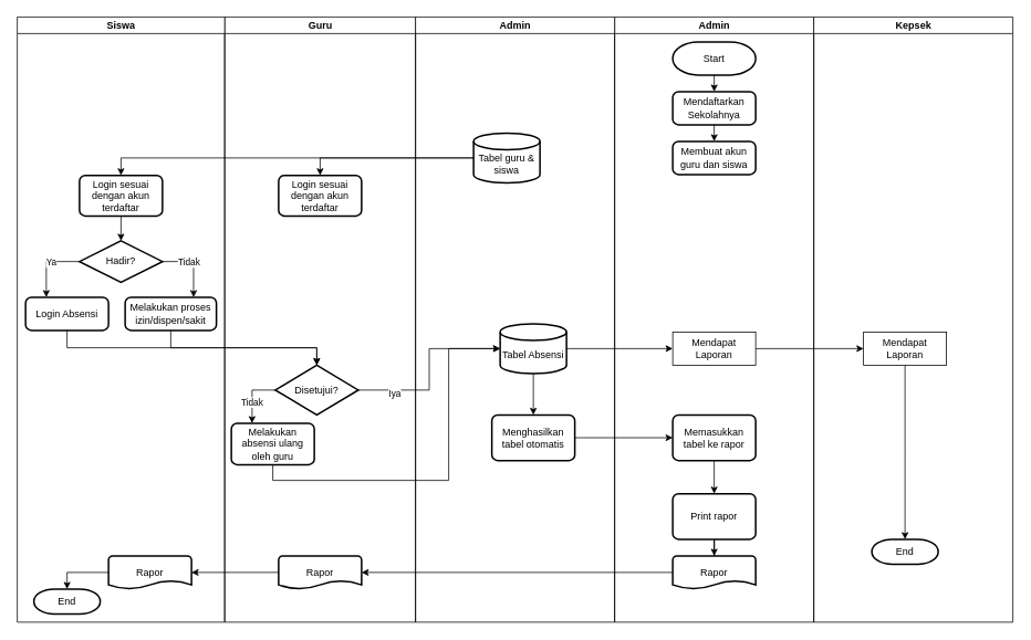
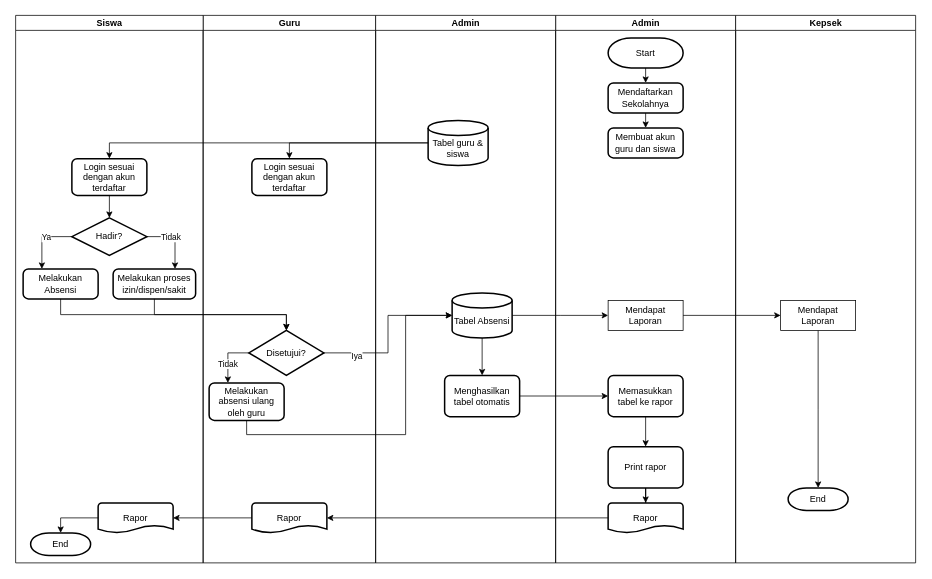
  <mxCell id="0" />
  <mxCell id="1" parent="0" />
  <mxCell id="2" value="Admin" style="swimlane;html=1;startSize=20;" parent="1" vertex="1"><mxGeometry x="740" y="20" width="240" height="730" as="geometry"><mxRectangle x="1890" y="30" width="80" height="30" as="alternateBounds" /></mxGeometry></mxCell>
  <mxCell id="3" style="edgeStyle=orthogonalEdgeStyle;rounded=0;orthogonalLoop=1;jettySize=auto;html=1;exitX=0.5;exitY=1;exitDx=0;exitDy=0;exitPerimeter=0;entryX=0.5;entryY=0;entryDx=0;entryDy=0;" parent="2" source="4" target="6" edge="1"><mxGeometry relative="1" as="geometry" /></mxCell>
  <mxCell id="4" value="Start" style="strokeWidth=2;html=1;shape=mxgraph.flowchart.terminator;whiteSpace=wrap;" parent="2" vertex="1"><mxGeometry x="70" y="30" width="100" height="40" as="geometry" /></mxCell>
  <mxCell id="5" style="edgeStyle=orthogonalEdgeStyle;rounded=0;orthogonalLoop=1;jettySize=auto;html=1;exitX=0.5;exitY=1;exitDx=0;exitDy=0;entryX=0.5;entryY=0;entryDx=0;entryDy=0;" parent="2" source="6" target="7" edge="1"><mxGeometry relative="1" as="geometry" /></mxCell>
  <mxCell id="6" value="Mendaftarkan Sekolahnya" style="rounded=1;whiteSpace=wrap;html=1;absoluteArcSize=1;arcSize=14;strokeWidth=2;" parent="2" vertex="1"><mxGeometry x="70" y="90" width="100" height="40" as="geometry" /></mxCell>
  <mxCell id="7" value="Membuat akun guru dan siswa" style="rounded=1;whiteSpace=wrap;html=1;absoluteArcSize=1;arcSize=14;strokeWidth=2;" parent="2" vertex="1"><mxGeometry x="70" y="150" width="100" height="40" as="geometry" /></mxCell>
  <mxCell id="8" style="edgeStyle=orthogonalEdgeStyle;rounded=0;orthogonalLoop=1;jettySize=auto;html=1;" edge="1" parent="2" source="9" target="12"><mxGeometry relative="1" as="geometry" /></mxCell>
  <mxCell id="9" value="Memasukkan tabel ke rapor" style="rounded=1;whiteSpace=wrap;html=1;absoluteArcSize=1;arcSize=14;strokeWidth=2;" parent="2" vertex="1"><mxGeometry x="70" y="480" width="100" height="55" as="geometry" /></mxCell>
  <mxCell id="10" value="Rapor" style="strokeWidth=2;html=1;shape=mxgraph.flowchart.document2;whiteSpace=wrap;size=0.25;" parent="2" vertex="1"><mxGeometry x="70" y="650" width="100" height="40" as="geometry" /></mxCell>
  <mxCell id="11" style="edgeStyle=orthogonalEdgeStyle;rounded=0;orthogonalLoop=1;jettySize=auto;html=1;" edge="1" parent="2" source="12" target="10"><mxGeometry relative="1" as="geometry" /></mxCell>
  <mxCell id="12" value="Print rapor" style="rounded=1;whiteSpace=wrap;html=1;absoluteArcSize=1;arcSize=14;strokeWidth=2;" vertex="1" parent="2"><mxGeometry x="70" y="575" width="100" height="55" as="geometry" /></mxCell>
  <mxCell id="13" value="Mendapat Laporan" style="rounded=0;whiteSpace=wrap;html=1;" vertex="1" parent="2"><mxGeometry x="70" y="380" width="100" height="40" as="geometry" /></mxCell>
  <mxCell id="14" value="Guru" style="swimlane;html=1;startSize=20;" parent="1" vertex="1"><mxGeometry x="270" y="20" width="230" height="730" as="geometry" /></mxCell>
  <mxCell id="15" value="Login sesuai dengan akun terdaftar" style="rounded=1;whiteSpace=wrap;html=1;absoluteArcSize=1;arcSize=14;strokeWidth=2;" parent="14" vertex="1"><mxGeometry x="65" y="191" width="100" height="49" as="geometry" /></mxCell>
  <mxCell id="16" style="edgeStyle=orthogonalEdgeStyle;rounded=0;orthogonalLoop=1;jettySize=auto;html=1;exitX=0;exitY=0.5;exitDx=0;exitDy=0;exitPerimeter=0;entryX=0.25;entryY=0;entryDx=0;entryDy=0;" parent="14" source="18" target="19" edge="1"><mxGeometry relative="1" as="geometry" /></mxCell>
  <mxCell id="17" value="Tidak" style="edgeLabel;html=1;align=center;verticalAlign=middle;resizable=0;points=[];" parent="16" vertex="1" connectable="0"><mxGeometry x="0.234" y="-1" relative="1" as="geometry"><mxPoint as="offset" /></mxGeometry></mxCell>
  <mxCell id="18" value="Disetujui?" style="strokeWidth=2;html=1;shape=mxgraph.flowchart.decision;whiteSpace=wrap;" parent="14" vertex="1"><mxGeometry x="61" y="420" width="100" height="60" as="geometry" /></mxCell>
  <mxCell id="19" value="Melakukan absensi ulang oleh guru" style="rounded=1;whiteSpace=wrap;html=1;absoluteArcSize=1;arcSize=14;strokeWidth=2;" parent="14" vertex="1"><mxGeometry x="8" y="490" width="100" height="50" as="geometry" /></mxCell>
  <mxCell id="20" value="Rapor" style="strokeWidth=2;html=1;shape=mxgraph.flowchart.document2;whiteSpace=wrap;size=0.25;" parent="14" vertex="1"><mxGeometry x="65" y="650" width="100" height="40" as="geometry" /></mxCell>
  <mxCell id="21" value="Siswa" style="swimlane;html=1;startSize=20;" parent="1" vertex="1"><mxGeometry x="20" y="20" width="250" height="730" as="geometry" /></mxCell>
  <mxCell id="22" value="Login sesuai dengan akun terdaftar" style="rounded=1;whiteSpace=wrap;html=1;absoluteArcSize=1;arcSize=14;strokeWidth=2;" parent="21" vertex="1"><mxGeometry x="75" y="191" width="100" height="49" as="geometry" /></mxCell>
  <mxCell id="23" style="edgeStyle=orthogonalEdgeStyle;rounded=0;orthogonalLoop=1;jettySize=auto;html=1;exitX=1;exitY=0.5;exitDx=0;exitDy=0;exitPerimeter=0;entryX=0.75;entryY=0;entryDx=0;entryDy=0;" parent="21" source="27" target="30" edge="1"><mxGeometry relative="1" as="geometry"><mxPoint x="290" y="290" as="targetPoint" /></mxGeometry></mxCell>
  <mxCell id="24" value="Tidak" style="edgeLabel;html=1;align=center;verticalAlign=middle;resizable=0;points=[];" parent="23" vertex="1" connectable="0"><mxGeometry x="-0.232" relative="1" as="geometry"><mxPoint as="offset" /></mxGeometry></mxCell>
  <mxCell id="25" style="edgeStyle=orthogonalEdgeStyle;rounded=0;orthogonalLoop=1;jettySize=auto;html=1;exitX=0;exitY=0.5;exitDx=0;exitDy=0;exitPerimeter=0;entryX=0.25;entryY=0;entryDx=0;entryDy=0;" parent="21" source="27" target="29" edge="1"><mxGeometry relative="1" as="geometry"><mxPoint x="-60" y="260" as="targetPoint" /></mxGeometry></mxCell>
  <mxCell id="26" value="Ya" style="edgeLabel;html=1;align=center;verticalAlign=middle;resizable=0;points=[];" parent="25" vertex="1" connectable="0"><mxGeometry x="-0.151" relative="1" as="geometry"><mxPoint as="offset" /></mxGeometry></mxCell>
  <mxCell id="27" value="Hadir?" style="strokeWidth=2;html=1;shape=mxgraph.flowchart.decision;whiteSpace=wrap;" parent="21" vertex="1"><mxGeometry x="75" y="270" width="100" height="50" as="geometry" /></mxCell>
  <mxCell id="28" style="edgeStyle=orthogonalEdgeStyle;rounded=0;orthogonalLoop=1;jettySize=auto;html=1;exitX=0.5;exitY=1;exitDx=0;exitDy=0;entryX=0.5;entryY=0;entryDx=0;entryDy=0;entryPerimeter=0;" parent="21" source="22" target="27" edge="1"><mxGeometry relative="1" as="geometry" /></mxCell>
- <mxCell id="29" value="Login Absensi" style="rounded=1;whiteSpace=wrap;html=1;absoluteArcSize=1;arcSize=14;strokeWidth=2;" parent="21" vertex="1"><mxGeometry x="10" y="338" width="100" height="40" as="geometry" /></mxCell>
+ <mxCell id="29" value="Melakukan Absensi" style="rounded=1;whiteSpace=wrap;html=1;absoluteArcSize=1;arcSize=14;strokeWidth=2;" parent="21" vertex="1"><mxGeometry x="10" y="338" width="100" height="40" as="geometry" /></mxCell>
  <mxCell id="30" value="Melakukan proses izin/dispen/sakit" style="rounded=1;whiteSpace=wrap;html=1;absoluteArcSize=1;arcSize=14;strokeWidth=2;" parent="21" vertex="1"><mxGeometry x="130" y="338" width="110" height="40" as="geometry" /></mxCell>
  <mxCell id="31" value="Rapor" style="strokeWidth=2;html=1;shape=mxgraph.flowchart.document2;whiteSpace=wrap;size=0.25;" parent="21" vertex="1"><mxGeometry x="110" y="650" width="100" height="40" as="geometry" /></mxCell>
  <mxCell id="32" value="End" style="strokeWidth=2;html=1;shape=mxgraph.flowchart.terminator;whiteSpace=wrap;" parent="21" vertex="1"><mxGeometry x="20" y="690" width="80" height="30" as="geometry" /></mxCell>
  <mxCell id="33" style="edgeStyle=orthogonalEdgeStyle;rounded=0;orthogonalLoop=1;jettySize=auto;html=1;exitX=0;exitY=0.5;exitDx=0;exitDy=0;exitPerimeter=0;entryX=0.5;entryY=0;entryDx=0;entryDy=0;entryPerimeter=0;" parent="21" source="31" target="32" edge="1"><mxGeometry relative="1" as="geometry" /></mxCell>
  <mxCell id="34" style="edgeStyle=orthogonalEdgeStyle;rounded=0;orthogonalLoop=1;jettySize=auto;html=1;exitX=0.5;exitY=1;exitDx=0;exitDy=0;entryX=0.5;entryY=0;entryDx=0;entryDy=0;entryPerimeter=0;" parent="1" source="29" target="18" edge="1"><mxGeometry relative="1" as="geometry" /></mxCell>
  <mxCell id="35" style="edgeStyle=orthogonalEdgeStyle;rounded=0;orthogonalLoop=1;jettySize=auto;html=1;exitX=0.5;exitY=1;exitDx=0;exitDy=0;entryX=0.5;entryY=0;entryDx=0;entryDy=0;entryPerimeter=0;" parent="1" source="30" target="18" edge="1"><mxGeometry relative="1" as="geometry"><mxPoint x="630" y="370" as="targetPoint" /></mxGeometry></mxCell>
  <mxCell id="36" style="edgeStyle=orthogonalEdgeStyle;rounded=0;orthogonalLoop=1;jettySize=auto;html=1;exitX=0;exitY=0.5;exitDx=0;exitDy=0;exitPerimeter=0;entryX=1;entryY=0.5;entryDx=0;entryDy=0;entryPerimeter=0;" parent="1" source="10" target="20" edge="1"><mxGeometry relative="1" as="geometry" /></mxCell>
  <mxCell id="37" style="edgeStyle=orthogonalEdgeStyle;rounded=0;orthogonalLoop=1;jettySize=auto;html=1;exitX=0;exitY=0.5;exitDx=0;exitDy=0;exitPerimeter=0;entryX=1;entryY=0.5;entryDx=0;entryDy=0;entryPerimeter=0;" parent="1" source="20" target="31" edge="1"><mxGeometry relative="1" as="geometry" /></mxCell>
  <mxCell id="38" value="Admin" style="swimlane;html=1;startSize=20;" vertex="1" parent="1"><mxGeometry x="500" y="20" width="240" height="730" as="geometry"><mxRectangle x="1890" y="30" width="80" height="30" as="alternateBounds" /></mxGeometry></mxCell>
  <mxCell id="39" style="edgeStyle=orthogonalEdgeStyle;rounded=0;orthogonalLoop=1;jettySize=auto;html=1;exitX=0.5;exitY=1;exitDx=0;exitDy=0;exitPerimeter=0;entryX=0.5;entryY=0;entryDx=0;entryDy=0;" edge="1" parent="38"><mxGeometry relative="1" as="geometry"><mxPoint x="120" y="70" as="sourcePoint" /></mxGeometry></mxCell>
  <mxCell id="40" style="edgeStyle=orthogonalEdgeStyle;rounded=0;orthogonalLoop=1;jettySize=auto;html=1;exitX=0.5;exitY=1;exitDx=0;exitDy=0;entryX=0.5;entryY=0;entryDx=0;entryDy=0;" edge="1" parent="38"><mxGeometry relative="1" as="geometry"><mxPoint x="120" y="130" as="sourcePoint" /></mxGeometry></mxCell>
  <mxCell id="41" value="&lt;br&gt;Tabel guru &amp;amp; siswa" style="strokeWidth=2;html=1;shape=mxgraph.flowchart.database;whiteSpace=wrap;" vertex="1" parent="38"><mxGeometry x="70" y="140" width="80" height="60" as="geometry" /></mxCell>
  <mxCell id="42" style="edgeStyle=orthogonalEdgeStyle;rounded=0;orthogonalLoop=1;jettySize=auto;html=1;entryX=0.5;entryY=0;entryDx=0;entryDy=0;" edge="1" parent="38" source="44" target="45"><mxGeometry relative="1" as="geometry" /></mxCell>
  <mxCell id="43" style="edgeStyle=orthogonalEdgeStyle;rounded=0;orthogonalLoop=1;jettySize=auto;html=1;" edge="1" parent="38" source="44"><mxGeometry relative="1" as="geometry"><mxPoint x="310" y="400" as="targetPoint" /></mxGeometry></mxCell>
  <mxCell id="44" value="&lt;br&gt;Tabel Absensi" style="strokeWidth=2;html=1;shape=mxgraph.flowchart.database;whiteSpace=wrap;" vertex="1" parent="38"><mxGeometry x="102" y="370" width="80" height="60" as="geometry" /></mxCell>
  <mxCell id="45" value="Menghasilkan tabel otomatis" style="rounded=1;whiteSpace=wrap;html=1;absoluteArcSize=1;arcSize=14;strokeWidth=2;" vertex="1" parent="38"><mxGeometry x="92" y="480" width="100" height="55" as="geometry" /></mxCell>
  <mxCell id="46" style="edgeStyle=orthogonalEdgeStyle;rounded=0;orthogonalLoop=1;jettySize=auto;html=1;exitX=0.5;exitY=1;exitDx=0;exitDy=0;" parent="1" source="19" target="44" edge="1"><mxGeometry relative="1" as="geometry"><mxPoint x="449" y="599" as="targetPoint" /><Array as="points"><mxPoint x="328" y="579" /><mxPoint x="540" y="579" /><mxPoint x="540" y="420" /></Array></mxGeometry></mxCell>
  <mxCell id="47" style="edgeStyle=orthogonalEdgeStyle;rounded=0;orthogonalLoop=1;jettySize=auto;html=1;" edge="1" parent="1" source="18" target="44"><mxGeometry relative="1" as="geometry" /></mxCell>
  <mxCell id="48" value="Iya" style="edgeLabel;html=1;align=center;verticalAlign=middle;resizable=0;points=[];" vertex="1" connectable="0" parent="47"><mxGeometry x="-0.62" y="-3" relative="1" as="geometry"><mxPoint x="1" as="offset" /></mxGeometry></mxCell>
  <mxCell id="49" style="edgeStyle=orthogonalEdgeStyle;rounded=0;orthogonalLoop=1;jettySize=auto;html=1;entryX=0;entryY=0.5;entryDx=0;entryDy=0;" edge="1" parent="1" source="45" target="9"><mxGeometry relative="1" as="geometry"><mxPoint x="642" y="555" as="targetPoint" /></mxGeometry></mxCell>
  <mxCell id="50" style="edgeStyle=orthogonalEdgeStyle;rounded=0;orthogonalLoop=1;jettySize=auto;html=1;entryX=0.5;entryY=0;entryDx=0;entryDy=0;" edge="1" parent="1" source="41" target="15"><mxGeometry relative="1" as="geometry" /></mxCell>
  <mxCell id="51" style="edgeStyle=orthogonalEdgeStyle;rounded=0;orthogonalLoop=1;jettySize=auto;html=1;entryX=0.5;entryY=0;entryDx=0;entryDy=0;" edge="1" parent="1" source="41" target="22"><mxGeometry relative="1" as="geometry" /></mxCell>
  <mxCell id="52" value="Kepsek" style="swimlane;html=1;startSize=20;" vertex="1" parent="1"><mxGeometry x="980" y="20" width="240" height="730" as="geometry"><mxRectangle x="1890" y="30" width="80" height="30" as="alternateBounds" /></mxGeometry></mxCell>
  <mxCell id="53" style="edgeStyle=orthogonalEdgeStyle;rounded=0;orthogonalLoop=1;jettySize=auto;html=1;exitX=0.5;exitY=1;exitDx=0;exitDy=0;exitPerimeter=0;entryX=0.5;entryY=0;entryDx=0;entryDy=0;" edge="1" parent="52"><mxGeometry relative="1" as="geometry"><mxPoint x="120" y="70.0" as="sourcePoint" /></mxGeometry></mxCell>
  <mxCell id="54" style="edgeStyle=orthogonalEdgeStyle;rounded=0;orthogonalLoop=1;jettySize=auto;html=1;exitX=0.5;exitY=1;exitDx=0;exitDy=0;entryX=0.5;entryY=0;entryDx=0;entryDy=0;" edge="1" parent="52"><mxGeometry relative="1" as="geometry"><mxPoint x="120" y="150" as="targetPoint" /></mxGeometry></mxCell>
  <mxCell id="55" style="edgeStyle=orthogonalEdgeStyle;rounded=0;orthogonalLoop=1;jettySize=auto;html=1;" edge="1" parent="52"><mxGeometry relative="1" as="geometry"><mxPoint x="120" y="525" as="sourcePoint" /></mxGeometry></mxCell>
  <mxCell id="56" style="edgeStyle=orthogonalEdgeStyle;rounded=0;orthogonalLoop=1;jettySize=auto;html=1;" edge="1" parent="52"><mxGeometry relative="1" as="geometry"><mxPoint x="120.059" y="620" as="sourcePoint" /></mxGeometry></mxCell>
  <mxCell id="57" style="edgeStyle=orthogonalEdgeStyle;rounded=0;orthogonalLoop=1;jettySize=auto;html=1;" edge="1" parent="52" source="58"><mxGeometry relative="1" as="geometry"><mxPoint x="110" y="630" as="targetPoint" /></mxGeometry></mxCell>
  <mxCell id="58" value="Mendapat Laporan" style="rounded=0;whiteSpace=wrap;html=1;" vertex="1" parent="52"><mxGeometry x="60" y="380" width="100" height="40" as="geometry" /></mxCell>
  <mxCell id="59" value="End" style="strokeWidth=2;html=1;shape=mxgraph.flowchart.terminator;whiteSpace=wrap;" vertex="1" parent="52"><mxGeometry x="70" y="630" width="80" height="30" as="geometry" /></mxCell>
  <mxCell id="60" style="edgeStyle=orthogonalEdgeStyle;rounded=0;orthogonalLoop=1;jettySize=auto;html=1;" edge="1" parent="1" source="13" target="58"><mxGeometry relative="1" as="geometry" /></mxCell>
